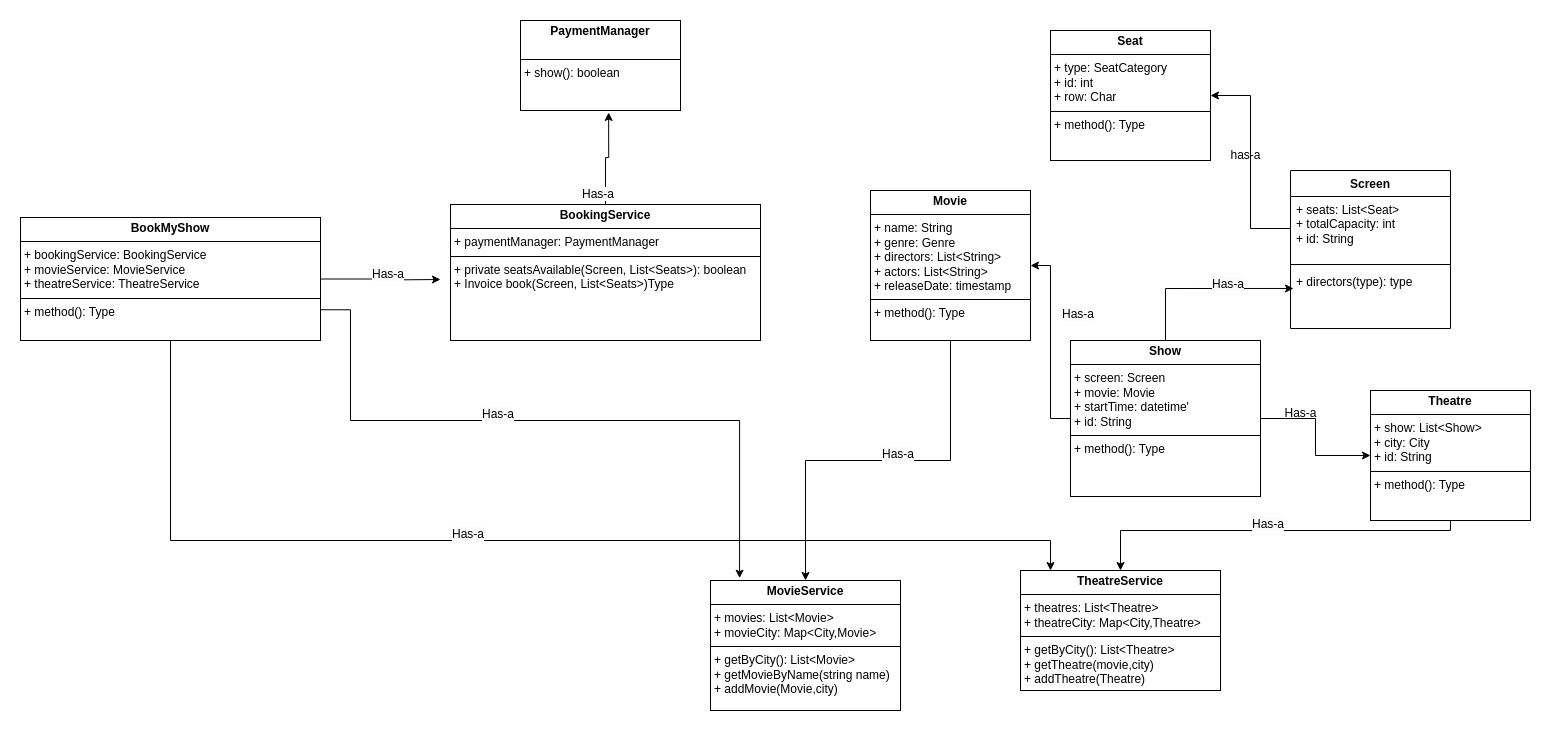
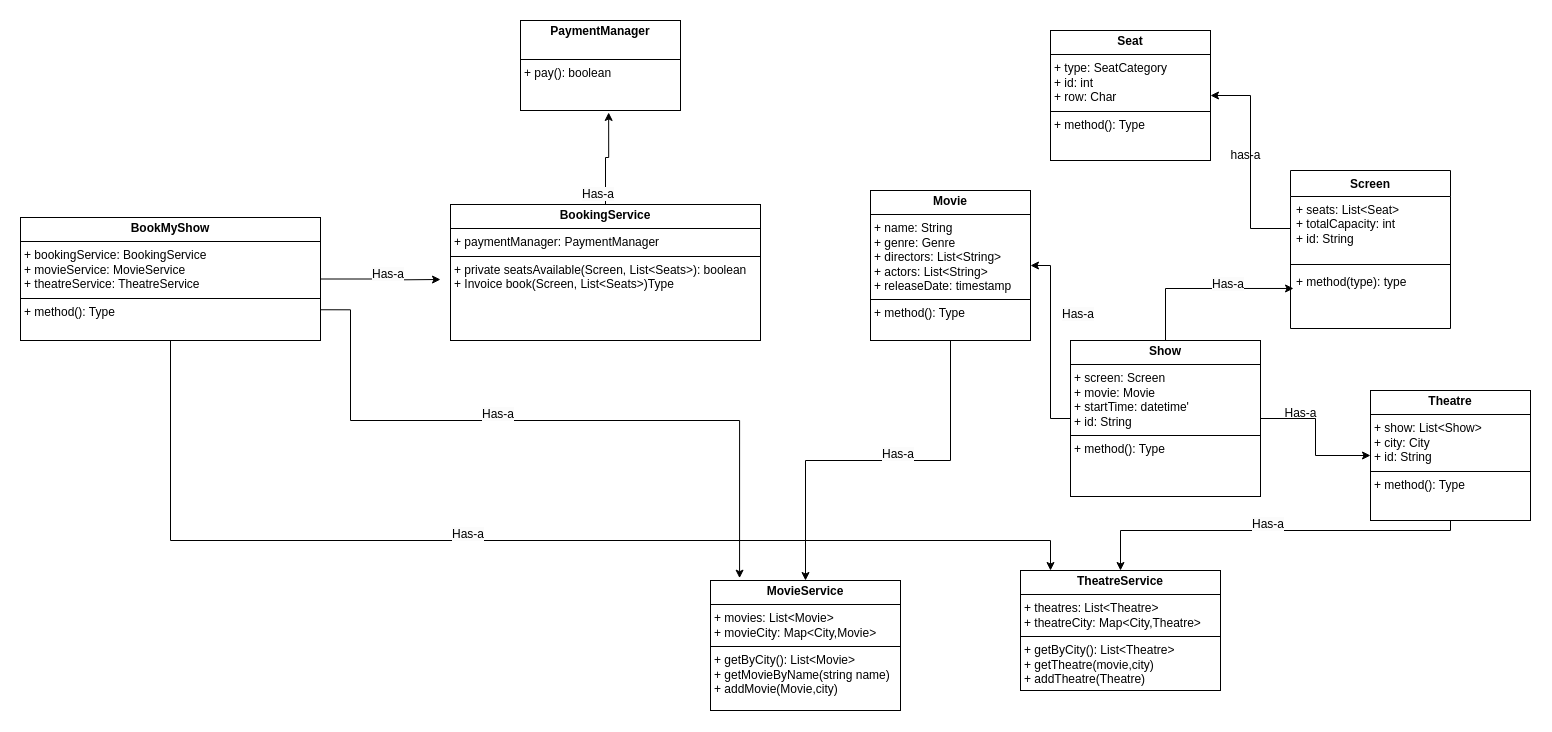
  <mxCell id="0" />
  <mxCell id="1" parent="0" />
  <mxCell id="2" style="edgeStyle=orthogonalEdgeStyle;rounded=0;orthogonalLoop=1;jettySize=auto;html=1;" edge="1" parent="1" source="3" target="19"><mxGeometry relative="1" as="geometry" /></mxCell>
  <mxCell id="3" value="&lt;p style=&quot;margin:0px;margin-top:4px;text-align:center;&quot;&gt;&lt;b&gt;Movie&lt;/b&gt;&lt;/p&gt;&lt;hr size=&quot;1&quot; style=&quot;border-style:solid;&quot;&gt;&lt;p style=&quot;margin:0px;margin-left:4px;&quot;&gt;+ name: String&lt;/p&gt;&lt;p style=&quot;margin:0px;margin-left:4px;&quot;&gt;+ genre: Genre&lt;br&gt;&lt;/p&gt;&lt;p style=&quot;margin:0px;margin-left:4px;&quot;&gt;+ directors: List&amp;lt;String&amp;gt;&lt;br&gt;&lt;/p&gt;&lt;p style=&quot;margin:0px;margin-left:4px;&quot;&gt;+ actors: List&amp;lt;String&amp;gt;&lt;/p&gt;&lt;p style=&quot;margin:0px;margin-left:4px;&quot;&gt;+ releaseDate: timestamp&lt;/p&gt;&lt;hr size=&quot;1&quot; style=&quot;border-style:solid;&quot;&gt;&lt;p style=&quot;margin:0px;margin-left:4px;&quot;&gt;+ method(): Type&lt;/p&gt;" style="verticalAlign=top;align=left;overflow=fill;html=1;whiteSpace=wrap;" vertex="1" parent="1"><mxGeometry x="870" y="190" width="160" height="150" as="geometry" /></mxCell>
  <mxCell id="4" value="&lt;p style=&quot;margin:0px;margin-top:4px;text-align:center;&quot;&gt;&lt;b&gt;Seat&lt;/b&gt;&lt;/p&gt;&lt;hr size=&quot;1&quot; style=&quot;border-style:solid;&quot;&gt;&lt;p style=&quot;margin:0px;margin-left:4px;&quot;&gt;+ type: SeatCategory&lt;/p&gt;&lt;p style=&quot;margin:0px;margin-left:4px;&quot;&gt;+ id: int&lt;br&gt;&lt;/p&gt;&lt;p style=&quot;margin:0px;margin-left:4px;&quot;&gt;+ row: Char&lt;br&gt;&lt;/p&gt;&lt;hr size=&quot;1&quot; style=&quot;border-style:solid;&quot;&gt;&lt;p style=&quot;margin:0px;margin-left:4px;&quot;&gt;+ method(): Type&lt;/p&gt;" style="verticalAlign=top;align=left;overflow=fill;html=1;whiteSpace=wrap;" vertex="1" parent="1"><mxGeometry x="1050" y="30" width="160" height="130" as="geometry" /></mxCell>
  <mxCell id="5" value="Screen" style="swimlane;fontStyle=1;align=center;verticalAlign=top;childLayout=stackLayout;horizontal=1;startSize=26;horizontalStack=0;resizeParent=1;resizeParentMax=0;resizeLast=0;collapsible=1;marginBottom=0;whiteSpace=wrap;html=1;" vertex="1" parent="1"><mxGeometry x="1290" y="170" width="160" height="158" as="geometry" /></mxCell>
  <mxCell id="6" value="+ seats: List&amp;lt;Seat&amp;gt;&lt;div&gt;+ totalCapacity: int&lt;br&gt;&lt;/div&gt;&lt;div&gt;+ id: String&lt;/div&gt;" style="text;strokeColor=none;fillColor=none;align=left;verticalAlign=top;spacingLeft=4;spacingRight=4;overflow=hidden;rotatable=0;points=[[0,0.5],[1,0.5]];portConstraint=eastwest;whiteSpace=wrap;html=1;" vertex="1" parent="5"><mxGeometry y="26" width="160" height="64" as="geometry" /></mxCell>
  <mxCell id="7" value="" style="line;strokeWidth=1;fillColor=none;align=left;verticalAlign=middle;spacingTop=-1;spacingLeft=3;spacingRight=3;rotatable=0;labelPosition=right;points=[];portConstraint=eastwest;strokeColor=inherit;" vertex="1" parent="5"><mxGeometry y="90" width="160" height="8" as="geometry" /></mxCell>
- <mxCell id="8" value="+ directors(type): type" style="text;strokeColor=none;fillColor=none;align=left;verticalAlign=top;spacingLeft=4;spacingRight=4;overflow=hidden;rotatable=0;points=[[0,0.5],[1,0.5]];portConstraint=eastwest;whiteSpace=wrap;html=1;" vertex="1" parent="5"><mxGeometry y="98" width="160" height="60" as="geometry" /></mxCell>
+ <mxCell id="8" value="+ method(type): type" style="text;strokeColor=none;fillColor=none;align=left;verticalAlign=top;spacingLeft=4;spacingRight=4;overflow=hidden;rotatable=0;points=[[0,0.5],[1,0.5]];portConstraint=eastwest;whiteSpace=wrap;html=1;" vertex="1" parent="5"><mxGeometry y="98" width="160" height="60" as="geometry" /></mxCell>
  <mxCell id="9" style="edgeStyle=orthogonalEdgeStyle;rounded=0;orthogonalLoop=1;jettySize=auto;html=1;entryX=1;entryY=0.5;entryDx=0;entryDy=0;" edge="1" parent="1" source="11" target="3"><mxGeometry relative="1" as="geometry" /></mxCell>
  <mxCell id="10" style="edgeStyle=orthogonalEdgeStyle;rounded=0;orthogonalLoop=1;jettySize=auto;html=1;exitX=1;exitY=0.5;exitDx=0;exitDy=0;" edge="1" parent="1" source="11" target="16"><mxGeometry relative="1" as="geometry" /></mxCell>
  <mxCell id="11" value="&lt;p style=&quot;margin:0px;margin-top:4px;text-align:center;&quot;&gt;&lt;b&gt;Show&lt;/b&gt;&lt;/p&gt;&lt;hr size=&quot;1&quot; style=&quot;border-style:solid;&quot;&gt;&lt;p style=&quot;margin:0px;margin-left:4px;&quot;&gt;+ screen: Screen&lt;/p&gt;&lt;p style=&quot;margin:0px;margin-left:4px;&quot;&gt;+ movie: Movie&lt;br&gt;&lt;/p&gt;&lt;p style=&quot;margin:0px;margin-left:4px;&quot;&gt;+ startTime: datetime'&lt;br&gt;&lt;/p&gt;&lt;p style=&quot;margin:0px;margin-left:4px;&quot;&gt;+ id: String&lt;br&gt;&lt;/p&gt;&lt;hr size=&quot;1&quot; style=&quot;border-style:solid;&quot;&gt;&lt;p style=&quot;margin:0px;margin-left:4px;&quot;&gt;+ method(): Type&lt;/p&gt;" style="verticalAlign=top;align=left;overflow=fill;html=1;whiteSpace=wrap;" vertex="1" parent="1"><mxGeometry x="1070" y="340" width="190" height="156" as="geometry" /></mxCell>
  <mxCell id="12" style="edgeStyle=orthogonalEdgeStyle;rounded=0;orthogonalLoop=1;jettySize=auto;html=1;entryX=1;entryY=0.5;entryDx=0;entryDy=0;" edge="1" parent="1" source="6" target="4"><mxGeometry relative="1" as="geometry" /></mxCell>
  <mxCell id="13" value="has-a" style="text;html=1;align=center;verticalAlign=middle;resizable=0;points=[];autosize=1;strokeColor=none;fillColor=none;" vertex="1" parent="1"><mxGeometry x="1220" width="50" height="30" as="geometry" y="140" /></mxCell>
  <mxCell id="14" style="edgeStyle=orthogonalEdgeStyle;rounded=0;orthogonalLoop=1;jettySize=auto;html=1;entryX=0.019;entryY=0.333;entryDx=0;entryDy=0;entryPerimeter=0;" edge="1" parent="1" source="11" target="8"><mxGeometry relative="1" as="geometry" /></mxCell>
  <mxCell id="15" style="edgeStyle=orthogonalEdgeStyle;rounded=0;orthogonalLoop=1;jettySize=auto;html=1;" edge="1" parent="1" source="16" target="18"><mxGeometry relative="1" as="geometry"><Array as="points"><mxPoint x="1450" y="530" /><mxPoint x="1120" y="530" /></Array></mxGeometry></mxCell>
  <mxCell id="16" value="&lt;p style=&quot;margin:0px;margin-top:4px;text-align:center;&quot;&gt;&lt;b&gt;Theatre&lt;/b&gt;&lt;/p&gt;&lt;hr size=&quot;1&quot; style=&quot;border-style:solid;&quot;&gt;&lt;p style=&quot;margin:0px;margin-left:4px;&quot;&gt;+ show: List&amp;lt;Show&amp;gt;&lt;/p&gt;&lt;p style=&quot;margin:0px;margin-left:4px;&quot;&gt;+ city: City&lt;br&gt;&lt;/p&gt;&lt;p style=&quot;margin:0px;margin-left:4px;&quot;&gt;+ id: String&lt;br&gt;&lt;/p&gt;&lt;hr size=&quot;1&quot; style=&quot;border-style:solid;&quot;&gt;&lt;p style=&quot;margin:0px;margin-left:4px;&quot;&gt;+ method(): Type&lt;/p&gt;" style="verticalAlign=top;align=left;overflow=fill;html=1;whiteSpace=wrap;" vertex="1" parent="1"><mxGeometry x="1370" y="390" width="160" height="130" as="geometry" /></mxCell>
  <mxCell id="17" value="Has-a" style="text;html=1;align=center;verticalAlign=middle;resizable=0;points=[];autosize=1;strokeColor=none;fillColor=none;" vertex="1" parent="1"><mxGeometry x="1270" y="398" width="60" height="30" as="geometry" /></mxCell>
  <mxCell id="18" value="&lt;p style=&quot;margin:0px;margin-top:4px;text-align:center;&quot;&gt;&lt;b&gt;TheatreService&lt;/b&gt;&lt;/p&gt;&lt;hr size=&quot;1&quot; style=&quot;border-style:solid;&quot;&gt;&lt;p style=&quot;margin:0px;margin-left:4px;&quot;&gt;+ theatres: List&amp;lt;Theatre&amp;gt;&lt;/p&gt;&lt;p style=&quot;margin:0px;margin-left:4px;&quot;&gt;+ theatreCity: Map&amp;lt;City,Theatre&amp;gt;&lt;/p&gt;&lt;hr size=&quot;1&quot; style=&quot;border-style:solid;&quot;&gt;&lt;p style=&quot;margin:0px;margin-left:4px;&quot;&gt;+ getByCity(): List&amp;lt;Theatre&amp;gt;&lt;/p&gt;&lt;p style=&quot;margin:0px;margin-left:4px;&quot;&gt;+ getTheatre(movie,city)&lt;/p&gt;&lt;p style=&quot;margin:0px;margin-left:4px;&quot;&gt;+ addTheatre(Theatre)&lt;/p&gt;" style="verticalAlign=top;align=left;overflow=fill;html=1;whiteSpace=wrap;" vertex="1" parent="1"><mxGeometry x="1020" y="570" width="200" height="120" as="geometry" /></mxCell>
  <mxCell id="19" value="&lt;p style=&quot;margin:0px;margin-top:4px;text-align:center;&quot;&gt;&lt;b&gt;MovieService&lt;/b&gt;&lt;/p&gt;&lt;hr size=&quot;1&quot; style=&quot;border-style:solid;&quot;&gt;&lt;p style=&quot;margin:0px;margin-left:4px;&quot;&gt;+ movies: List&amp;lt;Movie&amp;gt;&lt;/p&gt;&lt;p style=&quot;margin:0px;margin-left:4px;&quot;&gt;+ movieCity: Map&amp;lt;City,Movie&amp;gt;&lt;br&gt;&lt;/p&gt;&lt;hr size=&quot;1&quot; style=&quot;border-style:solid;&quot;&gt;&lt;p style=&quot;margin:0px;margin-left:4px;&quot;&gt;+ getByCity(): List&amp;lt;Movie&amp;gt;&lt;br&gt;&lt;/p&gt;&lt;p style=&quot;margin:0px;margin-left:4px;&quot;&gt;+ getMovieByName(string name)&lt;/p&gt;&lt;p style=&quot;margin:0px;margin-left:4px;&quot;&gt;+ addMovie(Movie,city)&lt;/p&gt;" style="verticalAlign=top;align=left;overflow=fill;html=1;whiteSpace=wrap;" vertex="1" parent="1"><mxGeometry x="710" y="580" width="190" height="130" as="geometry" /></mxCell>
  <mxCell id="20" value="&lt;p style=&quot;margin:0px;margin-top:4px;text-align:center;&quot;&gt;&lt;b&gt;BookingService&lt;/b&gt;&lt;/p&gt;&lt;hr size=&quot;1&quot; style=&quot;border-style:solid;&quot;&gt;&lt;p style=&quot;margin:0px;margin-left:4px;&quot;&gt;+ paymentManager: P&lt;span style=&quot;background-color: initial;&quot;&gt;aymentManager&lt;/span&gt;&lt;/p&gt;&lt;hr size=&quot;1&quot; style=&quot;border-style:solid;&quot;&gt;&lt;p style=&quot;margin:0px;margin-left:4px;&quot;&gt;+ private seatsAvailable(Screen, List&amp;lt;Seats&amp;gt;): boolean&lt;/p&gt;&lt;p style=&quot;margin:0px;margin-left:4px;&quot;&gt;+ Invoice book(&lt;span style=&quot;background-color: initial;&quot;&gt;Screen, List&amp;lt;Seats&amp;gt;&lt;/span&gt;&lt;span style=&quot;background-color: initial;&quot;&gt;)&lt;/span&gt;&lt;span style=&quot;background-color: initial;&quot;&gt;Type&lt;/span&gt;&lt;/p&gt;" style="verticalAlign=top;align=left;overflow=fill;html=1;whiteSpace=wrap;" vertex="1" parent="1"><mxGeometry x="450" y="204" width="310" height="136" as="geometry" /></mxCell>
- <mxCell id="21" value="&lt;p style=&quot;margin:0px;margin-top:4px;text-align:center;&quot;&gt;&lt;b&gt;PaymentManager&lt;/b&gt;&lt;/p&gt;&lt;br&gt;&lt;hr size=&quot;1&quot; style=&quot;border-style:solid;&quot;&gt;&lt;p style=&quot;margin:0px;margin-left:4px;&quot;&gt;+ show(): boolean&lt;/p&gt;" style="verticalAlign=top;align=left;overflow=fill;html=1;whiteSpace=wrap;" vertex="1" parent="1"><mxGeometry x="520" y="20" width="160" height="90" as="geometry" /></mxCell>
+ <mxCell id="21" value="&lt;p style=&quot;margin:0px;margin-top:4px;text-align:center;&quot;&gt;&lt;b&gt;PaymentManager&lt;/b&gt;&lt;/p&gt;&lt;br&gt;&lt;hr size=&quot;1&quot; style=&quot;border-style:solid;&quot;&gt;&lt;p style=&quot;margin:0px;margin-left:4px;&quot;&gt;+ pay(): boolean&lt;/p&gt;" style="verticalAlign=top;align=left;overflow=fill;html=1;whiteSpace=wrap;" vertex="1" parent="1"><mxGeometry x="520" y="20" width="160" height="90" as="geometry" /></mxCell>
  <mxCell id="22" style="edgeStyle=orthogonalEdgeStyle;rounded=0;orthogonalLoop=1;jettySize=auto;html=1;entryX=0.551;entryY=1.022;entryDx=0;entryDy=0;entryPerimeter=0;" edge="1" parent="1" source="20" target="21"><mxGeometry relative="1" as="geometry" /></mxCell>
  <mxCell id="23" style="edgeStyle=orthogonalEdgeStyle;rounded=0;orthogonalLoop=1;jettySize=auto;html=1;exitX=1;exitY=0.5;exitDx=0;exitDy=0;" edge="1" parent="1" source="25"><mxGeometry relative="1" as="geometry"><mxPoint x="440" y="279" as="targetPoint" /></mxGeometry></mxCell>
  <mxCell id="24" style="edgeStyle=orthogonalEdgeStyle;rounded=0;orthogonalLoop=1;jettySize=auto;html=1;" edge="1" parent="1" source="25" target="18"><mxGeometry relative="1" as="geometry"><Array as="points"><mxPoint x="170" y="540" /><mxPoint x="1050" y="540" /></Array></mxGeometry></mxCell>
  <mxCell id="25" value="&lt;p style=&quot;margin:0px;margin-top:4px;text-align:center;&quot;&gt;&lt;b&gt;BookMyShow&lt;/b&gt;&lt;/p&gt;&lt;hr size=&quot;1&quot; style=&quot;border-style:solid;&quot;&gt;&lt;p style=&quot;margin:0px;margin-left:4px;&quot;&gt;+ bookingService:&amp;nbsp;&lt;span style=&quot;background-color: initial;&quot;&gt;BookingService&lt;/span&gt;&lt;/p&gt;&lt;p style=&quot;margin:0px;margin-left:4px;&quot;&gt;&lt;span style=&quot;background-color: initial;&quot;&gt;+ movieService: MovieService&lt;/span&gt;&lt;/p&gt;&lt;p style=&quot;margin:0px;margin-left:4px;&quot;&gt;&lt;span style=&quot;background-color: initial;&quot;&gt;+ theatreService: TheatreService&lt;/span&gt;&lt;/p&gt;&lt;hr size=&quot;1&quot; style=&quot;border-style:solid;&quot;&gt;&lt;p style=&quot;margin:0px;margin-left:4px;&quot;&gt;+ method(): Type&lt;/p&gt;" style="verticalAlign=top;align=left;overflow=fill;html=1;whiteSpace=wrap;" vertex="1" parent="1"><mxGeometry x="20" y="217" width="300" height="123" as="geometry" /></mxCell>
  <mxCell id="26" style="edgeStyle=orthogonalEdgeStyle;rounded=0;orthogonalLoop=1;jettySize=auto;html=1;exitX=1;exitY=0.75;exitDx=0;exitDy=0;entryX=0.153;entryY=-0.018;entryDx=0;entryDy=0;entryPerimeter=0;" edge="1" parent="1" source="25" target="19"><mxGeometry relative="1" as="geometry"><Array as="points"><mxPoint x="350" y="309" /><mxPoint x="350" y="420" /><mxPoint x="739" y="420" /></Array></mxGeometry></mxCell>
  <mxCell id="27" value="&lt;span style=&quot;color: rgb(0, 0, 0); font-family: Helvetica; font-size: 12px; font-style: normal; font-variant-ligatures: normal; font-variant-caps: normal; font-weight: 400; letter-spacing: normal; orphans: 2; text-align: center; text-indent: 0px; text-transform: none; widows: 2; word-spacing: 0px; -webkit-text-stroke-width: 0px; white-space: nowrap; background-color: rgb(251, 251, 251); text-decoration-thickness: initial; text-decoration-style: initial; text-decoration-color: initial; display: inline !important; float: none;&quot;&gt;Has-a&lt;/span&gt;" style="text;whiteSpace=wrap;html=1;" vertex="1" parent="1"><mxGeometry x="450" y="520" width="70" height="40" as="geometry" /></mxCell>
  <mxCell id="28" value="&lt;span style=&quot;color: rgb(0, 0, 0); font-family: Helvetica; font-size: 12px; font-style: normal; font-variant-ligatures: normal; font-variant-caps: normal; font-weight: 400; letter-spacing: normal; orphans: 2; text-align: center; text-indent: 0px; text-transform: none; widows: 2; word-spacing: 0px; -webkit-text-stroke-width: 0px; white-space: nowrap; background-color: rgb(251, 251, 251); text-decoration-thickness: initial; text-decoration-style: initial; text-decoration-color: initial; display: inline !important; float: none;&quot;&gt;Has-a&lt;/span&gt;" style="text;whiteSpace=wrap;html=1;" vertex="1" parent="1"><mxGeometry x="480" y="400" width="70" height="40" as="geometry" /></mxCell>
  <mxCell id="29" value="&lt;span style=&quot;color: rgb(0, 0, 0); font-family: Helvetica; font-size: 12px; font-style: normal; font-variant-ligatures: normal; font-variant-caps: normal; font-weight: 400; letter-spacing: normal; orphans: 2; text-align: center; text-indent: 0px; text-transform: none; widows: 2; word-spacing: 0px; -webkit-text-stroke-width: 0px; white-space: nowrap; background-color: rgb(251, 251, 251); text-decoration-thickness: initial; text-decoration-style: initial; text-decoration-color: initial; display: inline !important; float: none;&quot;&gt;Has-a&lt;/span&gt;" style="text;whiteSpace=wrap;html=1;" vertex="1" parent="1"><mxGeometry x="370" y="260" width="70" height="40" as="geometry" /></mxCell>
  <mxCell id="30" value="&lt;span style=&quot;color: rgb(0, 0, 0); font-family: Helvetica; font-size: 12px; font-style: normal; font-variant-ligatures: normal; font-variant-caps: normal; font-weight: 400; letter-spacing: normal; orphans: 2; text-align: center; text-indent: 0px; text-transform: none; widows: 2; word-spacing: 0px; -webkit-text-stroke-width: 0px; white-space: nowrap; background-color: rgb(251, 251, 251); text-decoration-thickness: initial; text-decoration-style: initial; text-decoration-color: initial; display: inline !important; float: none;&quot;&gt;Has-a&lt;/span&gt;" style="text;whiteSpace=wrap;html=1;" vertex="1" parent="1"><mxGeometry x="580" y="180" width="70" height="40" as="geometry" /></mxCell>
  <mxCell id="31" value="&lt;span style=&quot;color: rgb(0, 0, 0); font-family: Helvetica; font-size: 12px; font-style: normal; font-variant-ligatures: normal; font-variant-caps: normal; font-weight: 400; letter-spacing: normal; orphans: 2; text-align: center; text-indent: 0px; text-transform: none; widows: 2; word-spacing: 0px; -webkit-text-stroke-width: 0px; white-space: nowrap; background-color: rgb(251, 251, 251); text-decoration-thickness: initial; text-decoration-style: initial; text-decoration-color: initial; display: inline !important; float: none;&quot;&gt;Has-a&lt;/span&gt;" style="text;whiteSpace=wrap;html=1;" vertex="1" parent="1"><mxGeometry x="880" y="440" width="70" height="40" as="geometry" /></mxCell>
  <mxCell id="32" value="&lt;span style=&quot;color: rgb(0, 0, 0); font-family: Helvetica; font-size: 12px; font-style: normal; font-variant-ligatures: normal; font-variant-caps: normal; font-weight: 400; letter-spacing: normal; orphans: 2; text-align: center; text-indent: 0px; text-transform: none; widows: 2; word-spacing: 0px; -webkit-text-stroke-width: 0px; white-space: nowrap; background-color: rgb(251, 251, 251); text-decoration-thickness: initial; text-decoration-style: initial; text-decoration-color: initial; display: inline !important; float: none;&quot;&gt;Has-a&lt;/span&gt;" style="text;whiteSpace=wrap;html=1;" vertex="1" parent="1"><mxGeometry x="1250" y="510" width="70" height="40" as="geometry" /></mxCell>
  <mxCell id="33" value="&lt;span style=&quot;color: rgb(0, 0, 0); font-family: Helvetica; font-size: 12px; font-style: normal; font-variant-ligatures: normal; font-variant-caps: normal; font-weight: 400; letter-spacing: normal; orphans: 2; text-align: center; text-indent: 0px; text-transform: none; widows: 2; word-spacing: 0px; -webkit-text-stroke-width: 0px; white-space: nowrap; background-color: rgb(251, 251, 251); text-decoration-thickness: initial; text-decoration-style: initial; text-decoration-color: initial; display: inline !important; float: none;&quot;&gt;Has-a&lt;/span&gt;" style="text;whiteSpace=wrap;html=1;" vertex="1" parent="1"><mxGeometry x="1060" y="300" width="70" height="40" as="geometry" /></mxCell>
  <mxCell id="34" value="&lt;span style=&quot;color: rgb(0, 0, 0); font-family: Helvetica; font-size: 12px; font-style: normal; font-variant-ligatures: normal; font-variant-caps: normal; font-weight: 400; letter-spacing: normal; orphans: 2; text-align: center; text-indent: 0px; text-transform: none; widows: 2; word-spacing: 0px; -webkit-text-stroke-width: 0px; white-space: nowrap; background-color: rgb(251, 251, 251); text-decoration-thickness: initial; text-decoration-style: initial; text-decoration-color: initial; display: inline !important; float: none;&quot;&gt;Has-a&lt;/span&gt;" style="text;whiteSpace=wrap;html=1;" vertex="1" parent="1"><mxGeometry x="1210" y="270" width="70" height="40" as="geometry" /></mxCell>
